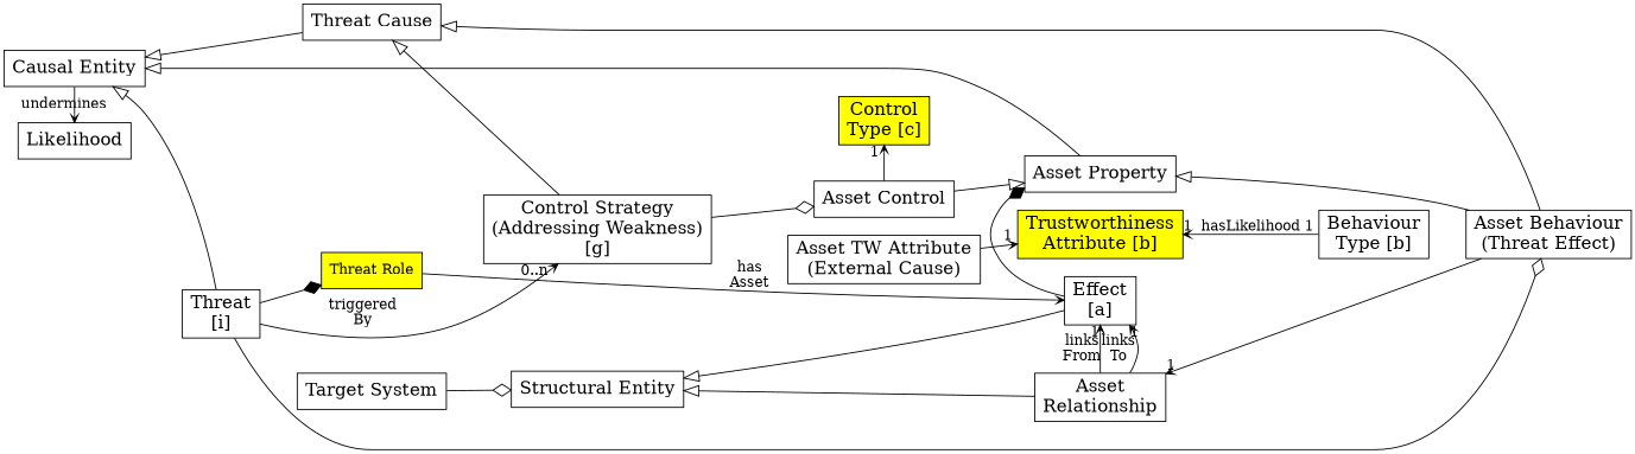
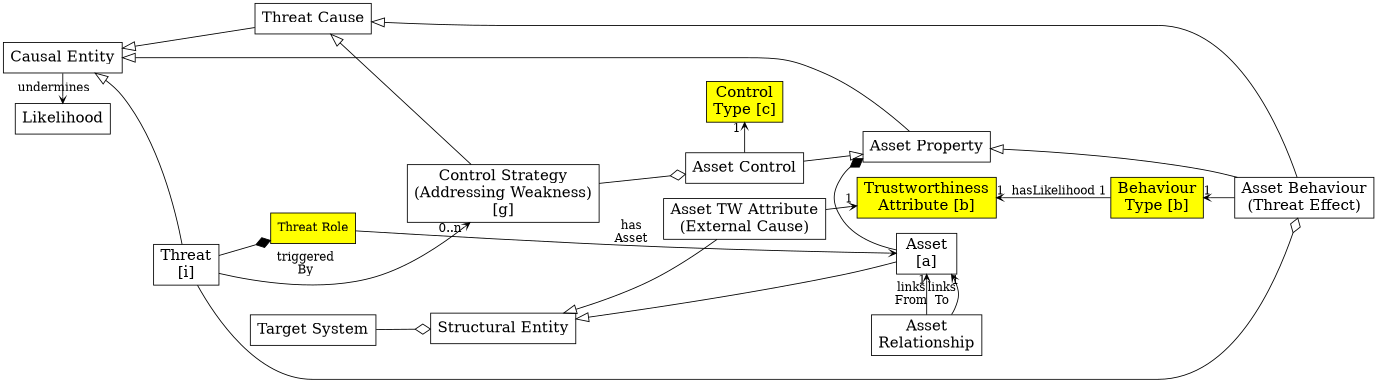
  digraph {
    ordering=out
    rankdir=LR
    node [fillcolor=white fontsize=18 shape=box style=filled]
    edge [arrowsize=1.5 dir=back]
    n1 [label="Threat Cause"]
    n2 [label="Target System"]
    n3 [fillcolor=yellow label="Threat Role" fontsize=""]
    n4 [label="Control Strategy\n(Addressing Weakness)\n[g]"]
    n5 [label="Structural Entity"]
    n6 [label="Asset Property"]
-   n7 [label="Effect\n[a]"]
+   n7 [label="Asset\n[a]"]
    n8 [label="Asset\nRelationship"]
    n9 [label="Causal Entity"]
    n10 [label=Likelihood]
    n11 [label="Asset Control"]
    n12 [fillcolor=yellow label="Control\nType [c]"]
    n13 [label="Asset Behaviour\n(Threat Effect)"]
    n14 [label="Asset TW Attribute\n(External Cause)"]
    n15 [label="Threat\n[i]"]
    n16 [fillcolor=yellow label="Trustworthiness\nAttribute [b]"]
-   n17 [label="Behaviour\nType [b]"]
+   n17 [fillcolor=yellow label="Behaviour\nType [b]"]
    subgraph sub_1 {
      rank=same
      n1
      n2
      n3
    }
    subgraph sub_2 {
      rank=same
      n4
      n5
    }
    subgraph sub_3 {
      rank=same
      n6
      n7
      n8
    }
    subgraph sub_4 {
      rank=same
      n9
      n10
    }
    subgraph sub_5 {
      rank=same
      n11
      n12
    }
    n1 -> n3 [style=invis arrowsize="" dir=""]
    n1 -> n4 [arrowtail=onormal]
    n1 -> n13 [arrowtail=onormal]
    n2 -> n5 [arrowhead=odiamond dir=""]
    n3 -> n2 [style=invis arrowsize="" dir=""]
    n3 -> n7 [arrowhead=vee arrowsize=0.75 fontsize=14 label="has\nAsset" dir=""]
    n4 -> n11 [arrowhead=odiamond dir=""]
    n4 -> n14 [style=invis arrowsize="" dir=""]
    n5 -> n7 [arrowtail=onormal]
-   n5 -> n8 [arrowtail=onormal]
+   n5 -> n14 [arrowtail=onormal]
    n6 -> n7 [arrowtail=diamond]
    n6 -> n13 [arrowtail=onormal]
    n7 -> n8 [arrowsize=0.75 arrowtail=vee fontsize=14 label="links\nFrom" taillabel=1]
    n7 -> n8 [arrowsize=0.75 arrowtail=vee fontsize=14 label="links\nTo" taillabel=1]
    n9 -> n1 [arrowtail=onormal]
    n9 -> n6 [arrowtail=onormal]
    n9 -> n10 [arrowhead=vee arrowsize=0.75 label=undermines dir=""]
    n9 -> n15 [arrowtail=onormal]
    n11 -> n6 [arrowhead=onormal dir=""]
    n12 -> n11 [arrowsize=0.75 arrowtail=vee fontsize=14 taillabel="1 "]
    n14 -> n16 [arrowhead=vee arrowsize=0.75 headlabel="1 " dir=""]
    n15 -> n3 [arrowhead=diamond dir=""]
    n15 -> n4 [arrowhead=vee arrowsize=0.75 fontsize=14 headlabel="0..n  " label="triggered    \nBy    " dir=""]
    n15 -> n13 [arrowhead=odiamond dir=""]
    n16 -> n17 [arrowsize=0.75 arrowtail=vee fontsize=14 headlabel="1 " label=hasLikelihood taillabel="1 "]
-   n8 -> n13 [arrowsize=0.75 arrowtail=vee fontsize=14 taillabel="1 "]
+   n17 -> n13 [arrowsize=0.75 arrowtail=vee fontsize=14 taillabel="1 "]
  }
